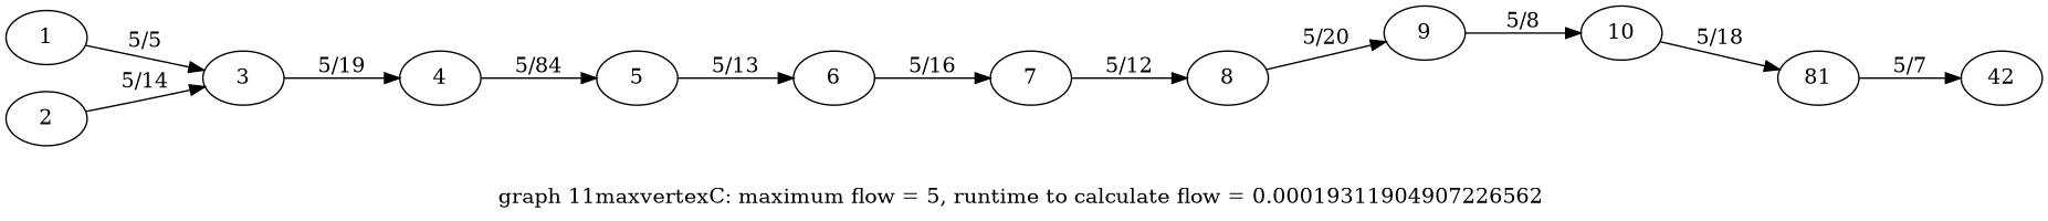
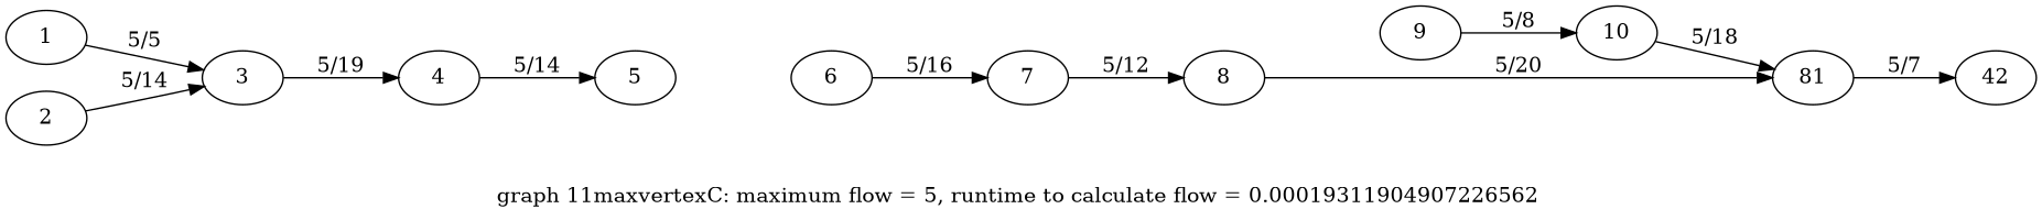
  digraph {
    label="graph 11maxvertexC: maximum flow = 5, runtime to calculate flow = 0.00019311904907226562 "
    rankdir=LR
    1
    3
    2
    4
    5
    6
    7
    8
    9
    10
    n11 [label=81]
    n12 [label=42]
    1 -> 3 [label=" 5/5 "]
    3 -> 4 [label=" 5/19 "]
    2 -> 3 [label=" 5/14 "]
-   4 -> 5 [label=" 5/84 "]
-   5 -> 6 [label=" 5/13 "]
+   4 -> 5 [label=" 5/14 "]
    6 -> 7 [label=" 5/16 "]
    7 -> 8 [label=" 5/12 "]
-   8 -> 9 [label=" 5/20 "]
+   8 -> n11 [label=" 5/20 "]
    9 -> 10 [label=" 5/8 "]
    10 -> n11 [label=" 5/18 "]
    n11 -> n12 [label=" 5/7 "]
  }
